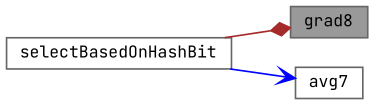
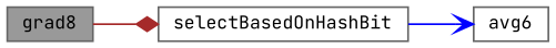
  digraph {
    fontname="JetBrains Mono"
    rankdir=LR
    node [color=grey40 fillcolor=white fontname="JetBrains Mono" fontsize=10 shape=box style=filled]
    edge [fontname="JetBrains Mono" fontsize=10 labelfontname=Helvetica labelfontsize=10 style=solid]
    n1 [color=gray40 fillcolor=grey60 fontcolor=black height=0.2 label=grad8 width=0.4]
    n2 [height=0.2 label=selectBasedOnHashBit width=0.4]
-   n3 [height=0.2 label=avg7 width=0.4]
-   n2 -> n1 [arrowhead=diamond color=brown]
+   n3 [height=0.2 label=avg6 width=0.4]
+   n1 -> n2 [arrowhead=diamond color=brown]
    n2 -> n3 [arrowhead=vee color=blue]
  }
